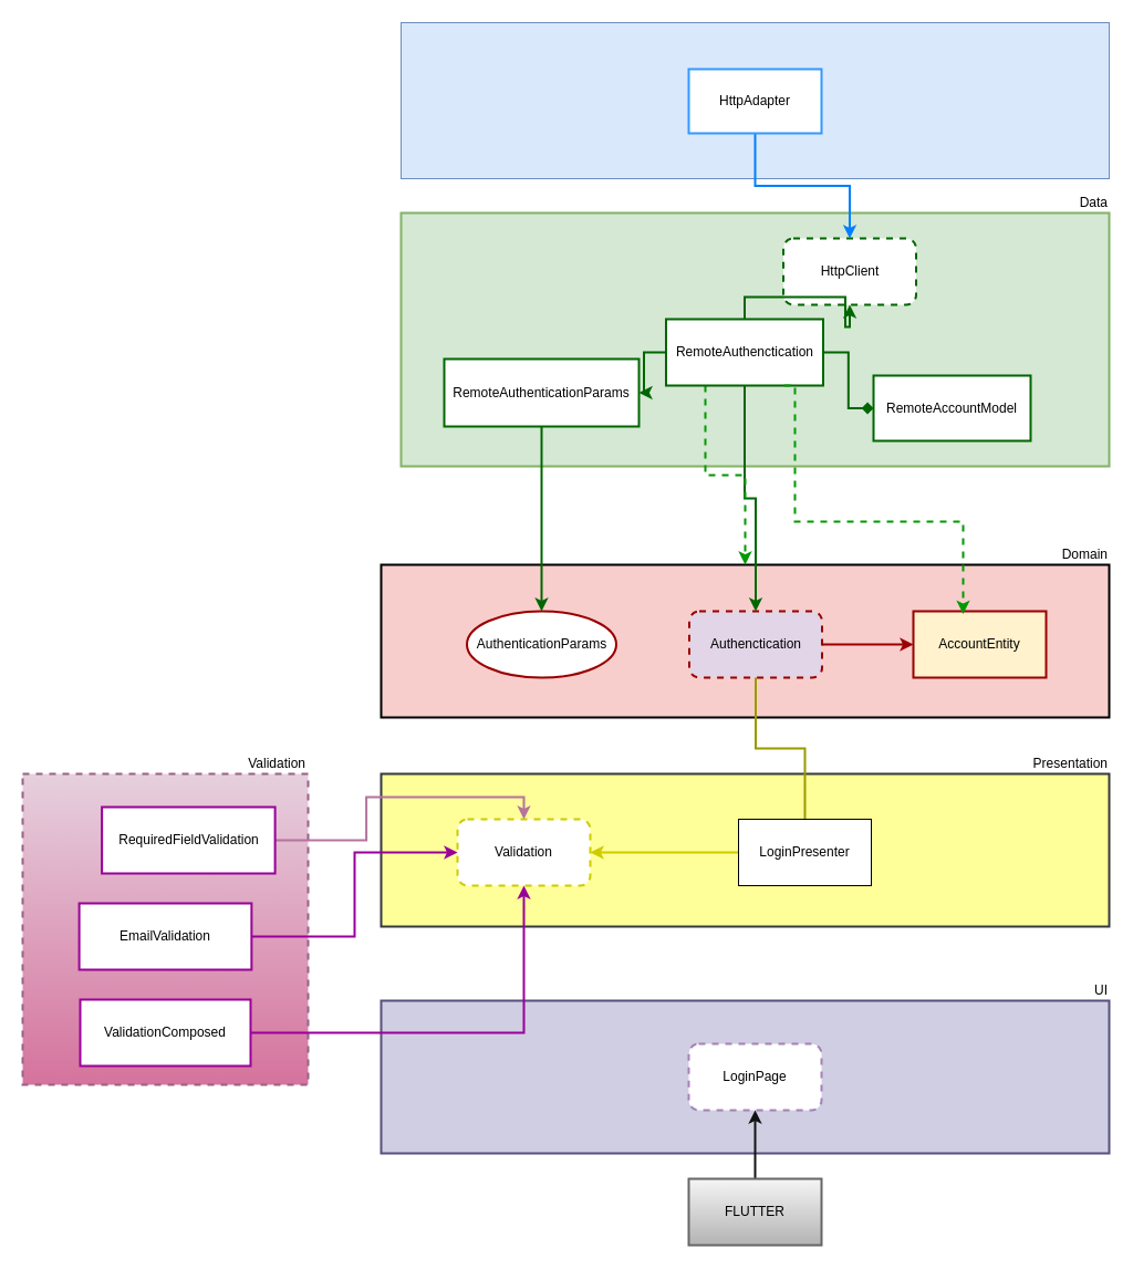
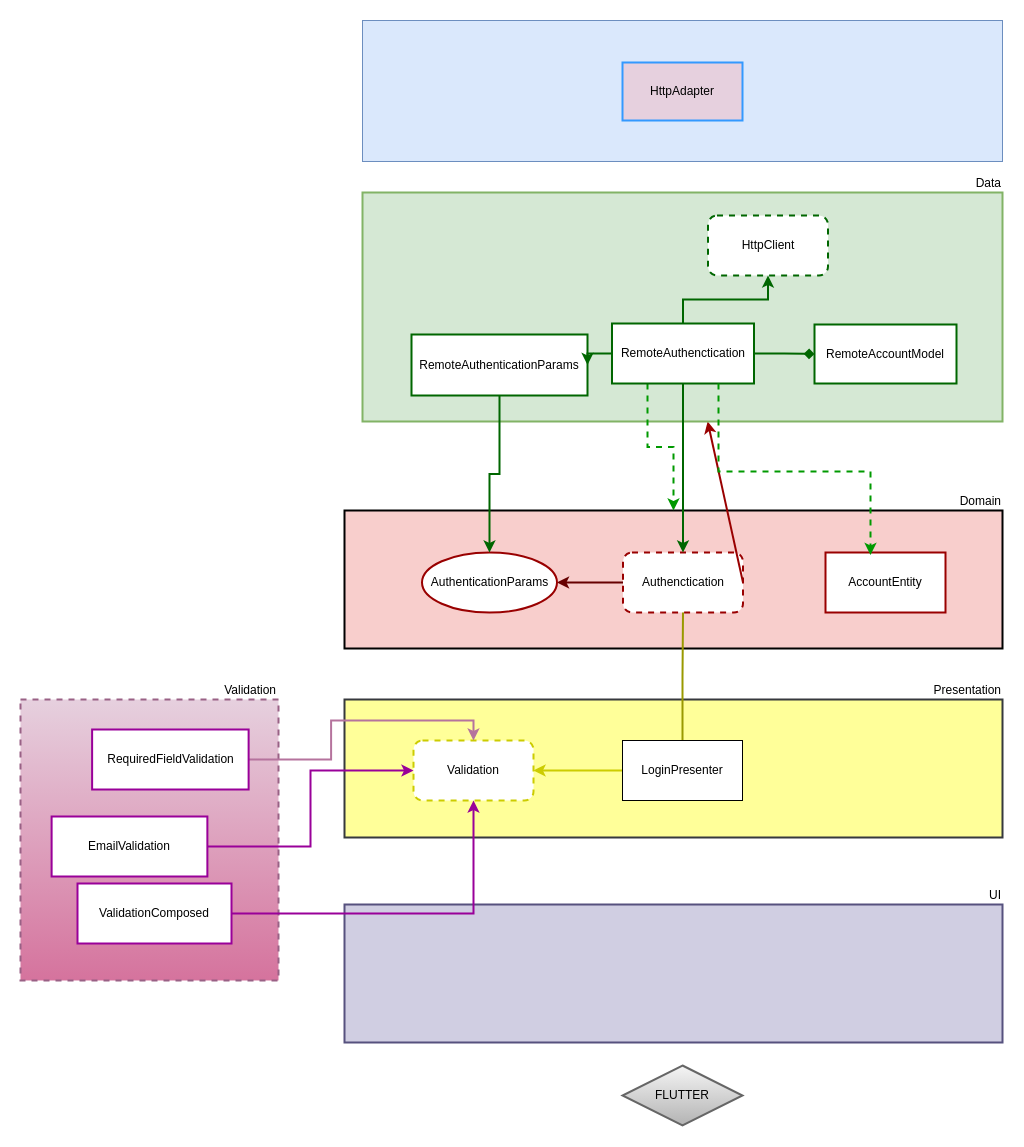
  <mxCell id="0" />
  <mxCell id="1" parent="0" />
  <mxCell id="2" value="Domain" style="verticalLabelPosition=top;verticalAlign=bottom;html=1;shape=mxgraph.basic.rect;fillColor2=none;strokeWidth=2;size=20;indent=5;fillColor=#f8cecc;align=right;labelPosition=center;" parent="1" vertex="1"><mxGeometry x="344" y="510" width="658" height="138" as="geometry" /></mxCell>
- <mxCell id="4" value="Authenctication" style="whiteSpace=wrap;html=1;dashed=1;glass=0;strokeWidth=2;perimeterSpacing=0;labelBorderColor=none;labelBackgroundColor=none;strokeColor=#990000;rounded=1;fillColor=#e1d5e7;" parent="1" vertex="1"><mxGeometry x="622.5" y="552" width="120" height="60" as="geometry" /></mxCell>
- <mxCell id="5" value="AccountEntity" style="whiteSpace=wrap;html=1;glass=0;strokeWidth=2;perimeterSpacing=0;labelBorderColor=none;labelBackgroundColor=none;strokeColor=#990000;fillColor=#fff2cc;" parent="1" vertex="1"><mxGeometry x="825" y="552" width="120" height="60" as="geometry" /></mxCell>
- <mxCell id="6" value="" style="endArrow=classic;html=1;exitX=1;exitY=0.5;exitDx=0;exitDy=0;strokeColor=#990000;strokeWidth=2;entryX=0;entryY=0.5;entryDx=0;entryDy=0;" parent="1" source="4" target="5" edge="1"><mxGeometry width="50" height="50" relative="1" as="geometry"><mxPoint x="556" y="684.5" as="sourcePoint" /><mxPoint x="812" y="582" as="targetPoint" /></mxGeometry></mxCell>
+ <mxCell id="3" style="edgeStyle=orthogonalEdgeStyle;rounded=0;jumpStyle=none;orthogonalLoop=1;jettySize=auto;html=1;exitX=0;exitY=0.5;exitDx=0;exitDy=0;entryX=1;entryY=0.5;entryDx=0;entryDy=0;strokeWidth=2;strokeColor=#660000;" parent="1" source="4" target="10" edge="1"><mxGeometry relative="1" as="geometry" /></mxCell>
+ <mxCell id="4" value="Authenctication" style="whiteSpace=wrap;html=1;dashed=1;glass=0;strokeWidth=2;perimeterSpacing=0;labelBorderColor=none;labelBackgroundColor=none;strokeColor=#990000;rounded=1;" parent="1" vertex="1"><mxGeometry x="622.5" y="552" width="120" height="60" as="geometry" /></mxCell>
+ <mxCell id="5" value="AccountEntity" style="whiteSpace=wrap;html=1;glass=0;strokeWidth=2;perimeterSpacing=0;labelBorderColor=none;labelBackgroundColor=none;strokeColor=#990000;" parent="1" vertex="1"><mxGeometry x="825" y="552" width="120" height="60" as="geometry" /></mxCell>
+ <mxCell id="6" value="" style="endArrow=classic;html=1;exitX=1;exitY=0.5;exitDx=0;exitDy=0;strokeColor=#990000;strokeWidth=2;" parent="1" source="4" target="7" edge="1"><mxGeometry width="50" height="50" relative="1" as="geometry"><mxPoint x="556" y="684.5" as="sourcePoint" /><mxPoint x="812" y="582" as="targetPoint" /></mxGeometry></mxCell>
  <mxCell id="7" value="Data" style="verticalLabelPosition=top;verticalAlign=bottom;html=1;shape=mxgraph.basic.rect;fillColor2=none;strokeWidth=2;size=20;indent=5;align=right;labelPosition=center;fillColor=#d5e8d4;strokeColor=#82b366;" parent="1" vertex="1"><mxGeometry x="362" y="192" width="640" height="229" as="geometry" /></mxCell>
  <mxCell id="8" style="edgeStyle=orthogonalEdgeStyle;rounded=0;orthogonalLoop=1;jettySize=auto;html=1;strokeColor=#006600;strokeWidth=2;" parent="1" source="17" target="4" edge="1"><mxGeometry relative="1" as="geometry"><mxPoint x="683" y="404" as="sourcePoint" /></mxGeometry></mxCell>
  <mxCell id="9" value="HttpClient" style="whiteSpace=wrap;html=1;dashed=1;glass=0;strokeWidth=2;perimeterSpacing=0;labelBorderColor=none;labelBackgroundColor=none;rounded=1;strokeColor=#006600;" parent="1" vertex="1"><mxGeometry x="707.5" y="215" width="120" height="60" as="geometry" /></mxCell>
  <mxCell id="10" value="AuthenticationParams" style="ellipse;whiteSpace=wrap;html=1;glass=0;strokeWidth=2;perimeterSpacing=0;labelBorderColor=none;labelBackgroundColor=none;strokeColor=#990000;" parent="1" vertex="1"><mxGeometry x="421.5" y="552" width="135" height="60" as="geometry" /></mxCell>
  <mxCell id="11" style="edgeStyle=orthogonalEdgeStyle;rounded=0;jumpStyle=none;orthogonalLoop=1;jettySize=auto;html=1;exitX=0.5;exitY=1;exitDx=0;exitDy=0;strokeWidth=2;strokeColor=#006600;" parent="1" source="12" target="10" edge="1"><mxGeometry relative="1" as="geometry" /></mxCell>
- <mxCell id="12" value="RemoteAuthenticationParams" style="whiteSpace=wrap;html=1;glass=0;strokeWidth=2;perimeterSpacing=0;labelBorderColor=none;labelBackgroundColor=none;rounded=0;strokeColor=#006600;" parent="1" vertex="1"><mxGeometry x="401" y="324" width="176" height="61" as="geometry" /></mxCell>
+ <mxCell id="12" value="RemoteAuthenticationParams" style="whiteSpace=wrap;html=1;glass=0;strokeWidth=2;perimeterSpacing=0;labelBorderColor=none;labelBackgroundColor=none;rounded=0;strokeColor=#006600;" parent="1" vertex="1"><mxGeometry x="411" y="334" width="176" height="61" as="geometry" /></mxCell>
  <mxCell id="13" style="edgeStyle=orthogonalEdgeStyle;rounded=0;jumpStyle=none;orthogonalLoop=1;jettySize=auto;html=1;exitX=0.25;exitY=1;exitDx=0;exitDy=0;dashed=1;strokeColor=#009900;strokeWidth=2;" parent="1" source="17" target="2" edge="1"><mxGeometry relative="1" as="geometry" /></mxCell>
  <mxCell id="14" style="edgeStyle=orthogonalEdgeStyle;rounded=0;jumpStyle=none;orthogonalLoop=1;jettySize=auto;html=1;entryX=0;entryY=0.5;entryDx=0;entryDy=0;strokeColor=#006600;strokeWidth=2;endArrow=diamond;" parent="1" source="17" target="18" edge="1"><mxGeometry relative="1" as="geometry" /></mxCell>
  <mxCell id="15" style="edgeStyle=orthogonalEdgeStyle;rounded=0;jumpStyle=none;orthogonalLoop=1;jettySize=auto;html=1;exitX=0;exitY=0.5;exitDx=0;exitDy=0;entryX=1;entryY=0.5;entryDx=0;entryDy=0;strokeColor=#006600;strokeWidth=2;" parent="1" source="17" target="12" edge="1"><mxGeometry relative="1" as="geometry" /></mxCell>
  <mxCell id="16" style="edgeStyle=orthogonalEdgeStyle;rounded=0;jumpStyle=none;orthogonalLoop=1;jettySize=auto;html=1;exitX=0.5;exitY=0;exitDx=0;exitDy=0;strokeColor=#006600;strokeWidth=2;" parent="1" source="17" target="9" edge="1"><mxGeometry relative="1" as="geometry" /></mxCell>
- <mxCell id="17" value="RemoteAuthenctication" style="whiteSpace=wrap;html=1;glass=0;strokeWidth=2;perimeterSpacing=0;labelBorderColor=none;labelBackgroundColor=none;rounded=0;strokeColor=#006600;" parent="1" vertex="1"><mxGeometry x="601.5" y="288" width="142" height="60" as="geometry" /></mxCell>
- <mxCell id="18" value="RemoteAccountModel" style="whiteSpace=wrap;html=1;glass=0;strokeWidth=2;perimeterSpacing=0;labelBorderColor=none;labelBackgroundColor=none;rounded=0;strokeColor=#006600;" parent="1" vertex="1"><mxGeometry x="789" y="339" width="142" height="59" as="geometry" /></mxCell>
+ <mxCell id="17" value="RemoteAuthenctication" style="whiteSpace=wrap;html=1;glass=0;strokeWidth=2;perimeterSpacing=0;labelBorderColor=none;labelBackgroundColor=none;rounded=0;strokeColor=#006600;" parent="1" vertex="1"><mxGeometry x="611.5" y="323" width="142" height="60" as="geometry" /></mxCell>
+ <mxCell id="18" value="RemoteAccountModel" style="whiteSpace=wrap;html=1;glass=0;strokeWidth=2;perimeterSpacing=0;labelBorderColor=none;labelBackgroundColor=none;rounded=0;strokeColor=#006600;" parent="1" vertex="1"><mxGeometry x="814" y="324" width="142" height="59" as="geometry" /></mxCell>
  <mxCell id="19" style="edgeStyle=orthogonalEdgeStyle;rounded=0;orthogonalLoop=1;jettySize=auto;html=1;exitX=0.75;exitY=1;exitDx=0;exitDy=0;entryX=0.25;entryY=0;entryDx=0;entryDy=0;dashed=1;strokeWidth=2;jumpStyle=none;strokeColor=#009900;" parent="1" source="17" edge="1"><mxGeometry relative="1" as="geometry"><mxPoint x="870" y="554.5" as="targetPoint" /><Array as="points"><mxPoint x="718" y="471" /><mxPoint x="870" y="471" /></Array></mxGeometry></mxCell>
  <mxCell id="20" value="" style="rounded=0;whiteSpace=wrap;html=1;strokeColor=#6c8ebf;fillColor=#dae8fc;" parent="1" vertex="1"><mxGeometry x="362" y="20" width="640" height="141" as="geometry" /></mxCell>
- <mxCell id="21" style="edgeStyle=orthogonalEdgeStyle;rounded=0;jumpStyle=none;orthogonalLoop=1;jettySize=auto;html=1;strokeWidth=2;strokeColor=#007FFF;" parent="1" source="22" target="9" edge="1"><mxGeometry relative="1" as="geometry" /></mxCell>
- <mxCell id="22" value="HttpAdapter" style="rounded=0;whiteSpace=wrap;html=1;strokeWidth=2;strokeColor=#3399FF;" parent="1" vertex="1"><mxGeometry x="622" y="62" width="120" height="58" as="geometry" /></mxCell>
+ <mxCell id="22" value="HttpAdapter" style="rounded=0;whiteSpace=wrap;html=1;strokeWidth=2;strokeColor=#3399FF;fillColor=#e6d0de;" parent="1" vertex="1"><mxGeometry x="622" y="62" width="120" height="58" as="geometry" /></mxCell>
  <mxCell id="23" value="Presentation" style="verticalLabelPosition=top;verticalAlign=bottom;html=1;shape=mxgraph.basic.rect;fillColor2=none;strokeWidth=2;size=20;indent=5;align=right;labelPosition=center;strokeColor=#36393d;fillColor=#FFFF99;" vertex="1" parent="1"><mxGeometry x="344" y="699" width="658" height="138" as="geometry" /></mxCell>
  <mxCell id="24" value="Validation" style="rounded=1;whiteSpace=wrap;html=1;strokeWidth=2;dashed=1;strokeColor=#CCCC00;" vertex="1" parent="1"><mxGeometry x="413" y="740" width="120" height="60" as="geometry" /></mxCell>
  <mxCell id="25" style="edgeStyle=orthogonalEdgeStyle;rounded=0;orthogonalLoop=1;jettySize=auto;html=1;exitX=0.5;exitY=0;exitDx=0;exitDy=0;entryX=0.5;entryY=1;entryDx=0;entryDy=0;strokeWidth=2;strokeColor=#999900;endArrow=none;" edge="1" parent="1" source="27" target="4"><mxGeometry relative="1" as="geometry" /></mxCell>
  <mxCell id="26" style="edgeStyle=orthogonalEdgeStyle;rounded=0;orthogonalLoop=1;jettySize=auto;html=1;exitX=0;exitY=0.5;exitDx=0;exitDy=0;entryX=1;entryY=0.5;entryDx=0;entryDy=0;strokeWidth=2;strokeColor=#CCCC00;" edge="1" parent="1" source="27" target="24"><mxGeometry relative="1" as="geometry" /></mxCell>
- <mxCell id="27" value="LoginPresenter" style="rounded=0;whiteSpace=wrap;html=1;" vertex="1" parent="1"><mxGeometry x="667" y="740" width="120" height="60" as="geometry" /></mxCell>
+ <mxCell id="27" value="LoginPresenter" style="rounded=0;whiteSpace=wrap;html=1;" vertex="1" parent="1"><mxGeometry x="622" y="740" width="120" height="60" as="geometry" /></mxCell>
  <mxCell id="28" value="UI" style="verticalLabelPosition=top;verticalAlign=bottom;html=1;shape=mxgraph.basic.rect;fillColor2=none;strokeWidth=2;size=20;indent=5;align=right;labelPosition=center;strokeColor=#56517e;fillColor=#d0cee2;" vertex="1" parent="1"><mxGeometry x="344" y="904" width="658" height="138" as="geometry" /></mxCell>
- <mxCell id="29" value="LoginPage" style="rounded=1;whiteSpace=wrap;html=1;dashed=1;strokeWidth=2;strokeColor=#A680B8;" vertex="1" parent="1"><mxGeometry x="622" y="943" width="120" height="60" as="geometry" /></mxCell>
  <mxCell id="30" value="Validation" style="rounded=0;whiteSpace=wrap;html=1;dashed=1;strokeColor=#996185;strokeWidth=2;fillColor=#e6d0de;verticalAlign=bottom;align=right;horizontal=1;labelPosition=center;verticalLabelPosition=top;gradientColor=#d5739d;" vertex="1" parent="1"><mxGeometry x="20" y="699" width="258" height="281" as="geometry" /></mxCell>
  <mxCell id="31" style="edgeStyle=orthogonalEdgeStyle;rounded=0;orthogonalLoop=1;jettySize=auto;html=1;exitX=1;exitY=0.5;exitDx=0;exitDy=0;entryX=0.5;entryY=0;entryDx=0;entryDy=0;strokeWidth=2;strokeColor=#B5739D;" edge="1" parent="1" source="32" target="24"><mxGeometry relative="1" as="geometry" /></mxCell>
  <mxCell id="32" value="RequiredFieldValidation" style="rounded=0;whiteSpace=wrap;html=1;strokeWidth=2;strokeColor=#990099;" vertex="1" parent="1"><mxGeometry x="91.62" y="729" width="156.5" height="60" as="geometry" /></mxCell>
  <mxCell id="33" style="edgeStyle=orthogonalEdgeStyle;rounded=0;orthogonalLoop=1;jettySize=auto;html=1;exitX=1;exitY=0.5;exitDx=0;exitDy=0;entryX=0;entryY=0.5;entryDx=0;entryDy=0;strokeWidth=2;strokeColor=#990099;" edge="1" parent="1" source="34" target="24"><mxGeometry relative="1" as="geometry" /></mxCell>
- <mxCell id="34" value="EmailValidation" style="rounded=0;whiteSpace=wrap;html=1;strokeWidth=2;strokeColor=#990099;" vertex="1" parent="1"><mxGeometry x="71.12" y="816" width="155.75" height="60" as="geometry" /></mxCell>
+ <mxCell id="34" value="EmailValidation" style="rounded=0;whiteSpace=wrap;html=1;strokeWidth=2;strokeColor=#990099;" vertex="1" parent="1"><mxGeometry x="51.12" y="816" width="155.75" height="60" as="geometry" /></mxCell>
  <mxCell id="35" style="edgeStyle=orthogonalEdgeStyle;rounded=0;orthogonalLoop=1;jettySize=auto;html=1;exitX=1;exitY=0.5;exitDx=0;exitDy=0;strokeWidth=2;strokeColor=#990099;" edge="1" parent="1" source="36" target="24"><mxGeometry relative="1" as="geometry" /></mxCell>
- <mxCell id="36" value="ValidationComposed" style="rounded=0;whiteSpace=wrap;html=1;strokeWidth=2;strokeColor=#990099;" vertex="1" parent="1"><mxGeometry x="72" y="903" width="154" height="60" as="geometry" /></mxCell>
- <mxCell id="37" style="edgeStyle=orthogonalEdgeStyle;rounded=0;orthogonalLoop=1;jettySize=auto;html=1;exitX=0.5;exitY=0;exitDx=0;exitDy=0;strokeWidth=2;strokeColor=#121212;" edge="1" parent="1" source="38" target="29"><mxGeometry relative="1" as="geometry" /></mxCell>
- <mxCell id="38" value="&lt;div&gt;&lt;span&gt;FLUTTER&lt;/span&gt;&lt;/div&gt;" style="rounded=0;whiteSpace=wrap;html=1;strokeColor=#666666;strokeWidth=2;fillColor=#f5f5f5;align=center;verticalAlign=middle;gradientColor=#b3b3b3;labelPosition=center;verticalLabelPosition=middle;" vertex="1" parent="1"><mxGeometry x="622" y="1065" width="120" height="60" as="geometry" /></mxCell>
+ <mxCell id="36" value="ValidationComposed" style="rounded=0;whiteSpace=wrap;html=1;strokeWidth=2;strokeColor=#990099;" vertex="1" parent="1"><mxGeometry x="77" y="883" width="154" height="60" as="geometry" /></mxCell>
+ <mxCell id="38" value="&lt;div&gt;&lt;span&gt;FLUTTER&lt;/span&gt;&lt;/div&gt;" style="rhombus;whiteSpace=wrap;html=1;strokeColor=#666666;strokeWidth=2;fillColor=#f5f5f5;align=center;verticalAlign=middle;gradientColor=#b3b3b3;labelPosition=center;verticalLabelPosition=middle;" vertex="1" parent="1"><mxGeometry x="622" y="1065" width="120" height="60" as="geometry" /></mxCell>
